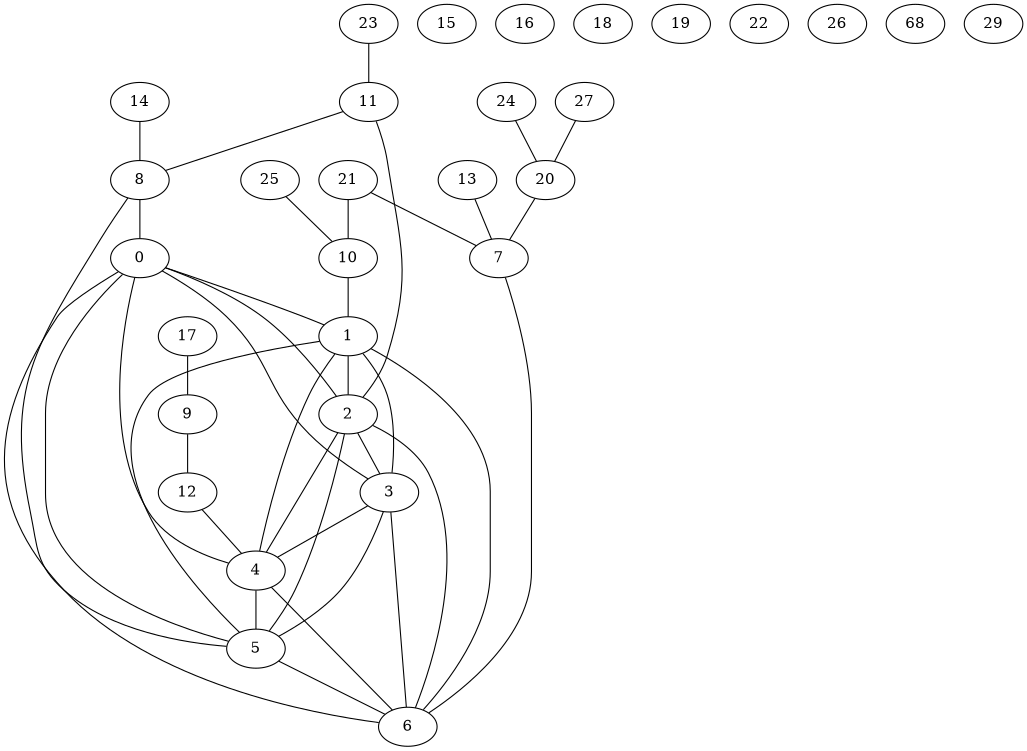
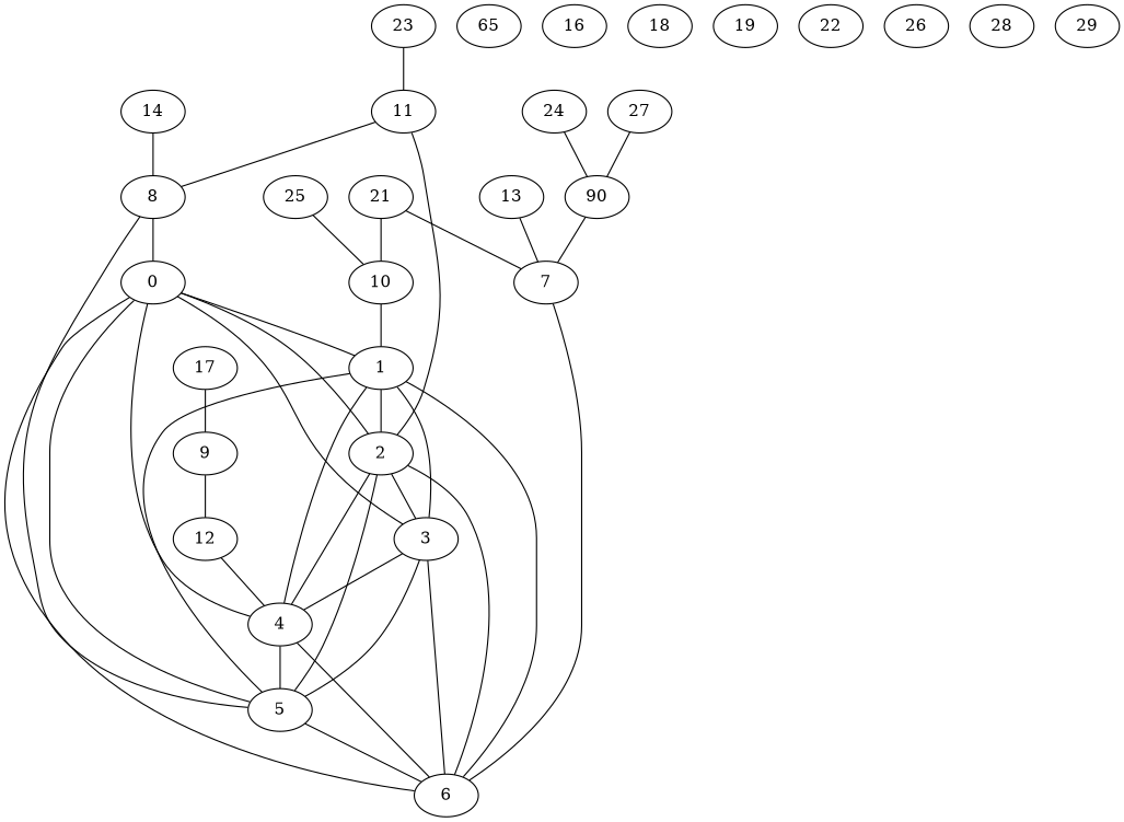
  graph {
    n1 [label=0]
    n2 [label=1]
    n3 [label=2]
    n4 [label=3]
    n5 [label=4]
    n6 [label=5]
    n7 [label=6]
    n8 [label=7]
    n9 [label=8]
    n10 [label=9]
    n11 [label=12]
    n12 [label=10]
    n13 [label=11]
    n14 [label=13]
    n15 [label=14]
-   n16 [label=15]
+   n16 [label=65]
    n17 [label=16]
    n18 [label=17]
    n19 [label=18]
    n20 [label=19]
-   n21 [label=20]
+   n21 [label=90]
    n22 [label=21]
    n23 [label=22]
    n24 [label=23]
    n25 [label=24]
    n26 [label=25]
    n27 [label=26]
    n28 [label=27]
-   n29 [label=68]
+   n29 [label=28]
    n30 [label=29]
    n1 -- n2
    n1 -- n3
    n1 -- n4
    n1 -- n5
    n1 -- n6
    n1 -- n7
    n2 -- n3
    n2 -- n4
    n2 -- n5
    n2 -- n6
    n2 -- n7
    n3 -- n4
    n3 -- n5
    n3 -- n6
    n3 -- n7
    n4 -- n5
    n4 -- n6
    n4 -- n7
    n5 -- n6
    n5 -- n7
    n6 -- n7
    n8 -- n7
    n9 -- n1
    n9 -- n6
    n10 -- n11
    n11 -- n5
    n12 -- n2
    n13 -- n3
    n13 -- n9
    n14 -- n8
    n15 -- n9
    n18 -- n10
    n21 -- n8
    n22 -- n8
    n22 -- n12
    n24 -- n13
    n25 -- n21
    n26 -- n12
    n28 -- n21
  }
